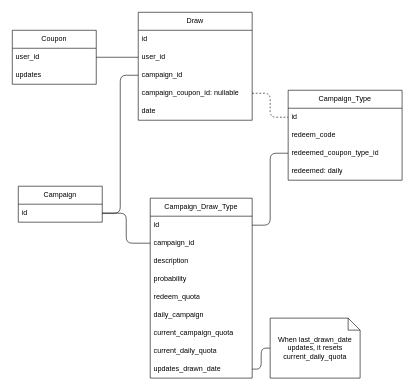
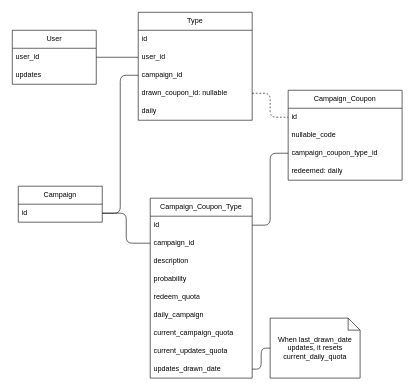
  <mxCell id="0" />
  <mxCell id="1" parent="0" />
- <mxCell id="2" value="Draw" style="swimlane;fontStyle=0;childLayout=stackLayout;horizontal=1;startSize=30;horizontalStack=0;resizeParent=1;resizeParentMax=0;resizeLast=0;collapsible=1;marginBottom=0;whiteSpace=wrap;html=1;" parent="1" vertex="1"><mxGeometry x="230" y="20" width="190" height="180" as="geometry" /></mxCell>
+ <mxCell id="2" value="Type" style="swimlane;fontStyle=0;childLayout=stackLayout;horizontal=1;startSize=30;horizontalStack=0;resizeParent=1;resizeParentMax=0;resizeLast=0;collapsible=1;marginBottom=0;whiteSpace=wrap;html=1;" parent="1" vertex="1"><mxGeometry x="230" y="20" width="190" height="180" as="geometry" /></mxCell>
  <mxCell id="3" value="id" style="text;strokeColor=none;fillColor=none;align=left;verticalAlign=middle;spacingLeft=4;spacingRight=4;overflow=hidden;points=[[0,0.5],[1,0.5]];portConstraint=eastwest;rotatable=0;whiteSpace=wrap;html=1;" parent="2" vertex="1"><mxGeometry y="30" width="190" height="30" as="geometry" /></mxCell>
  <mxCell id="4" value="user_id" style="text;strokeColor=none;fillColor=none;align=left;verticalAlign=middle;spacingLeft=4;spacingRight=4;overflow=hidden;points=[[0,0.5],[1,0.5]];portConstraint=eastwest;rotatable=0;whiteSpace=wrap;html=1;" parent="2" vertex="1"><mxGeometry y="60" width="190" height="30" as="geometry" /></mxCell>
  <mxCell id="5" value="campaign_id" style="text;strokeColor=none;fillColor=none;align=left;verticalAlign=middle;spacingLeft=4;spacingRight=4;overflow=hidden;points=[[0,0.5],[1,0.5]];portConstraint=eastwest;rotatable=0;whiteSpace=wrap;html=1;" parent="2" vertex="1"><mxGeometry y="90" width="190" height="30" as="geometry" /></mxCell>
- <mxCell id="6" value="campaign_coupon_id: nullable" style="text;strokeColor=none;fillColor=none;align=left;verticalAlign=middle;spacingLeft=4;spacingRight=4;overflow=hidden;points=[[0,0.5],[1,0.5]];portConstraint=eastwest;rotatable=0;whiteSpace=wrap;html=1;" parent="2" vertex="1"><mxGeometry y="120" width="190" height="30" as="geometry" /></mxCell>
- <mxCell id="7" value="date" style="text;strokeColor=none;fillColor=none;align=left;verticalAlign=middle;spacingLeft=4;spacingRight=4;overflow=hidden;points=[[0,0.5],[1,0.5]];portConstraint=eastwest;rotatable=0;whiteSpace=wrap;html=1;" vertex="1" parent="2"><mxGeometry y="150" width="190" height="30" as="geometry" /></mxCell>
- <mxCell id="8" value="Campaign_Type" style="swimlane;fontStyle=0;childLayout=stackLayout;horizontal=1;startSize=30;horizontalStack=0;resizeParent=1;resizeParentMax=0;resizeLast=0;collapsible=1;marginBottom=0;whiteSpace=wrap;html=1;" parent="1" vertex="1"><mxGeometry x="480" y="150" width="190" height="150" as="geometry" /></mxCell>
+ <mxCell id="6" value="drawn_coupon_id: nullable" style="text;strokeColor=none;fillColor=none;align=left;verticalAlign=middle;spacingLeft=4;spacingRight=4;overflow=hidden;points=[[0,0.5],[1,0.5]];portConstraint=eastwest;rotatable=0;whiteSpace=wrap;html=1;" parent="2" vertex="1"><mxGeometry y="120" width="190" height="30" as="geometry" /></mxCell>
+ <mxCell id="7" value="daily" style="text;strokeColor=none;fillColor=none;align=left;verticalAlign=middle;spacingLeft=4;spacingRight=4;overflow=hidden;points=[[0,0.5],[1,0.5]];portConstraint=eastwest;rotatable=0;whiteSpace=wrap;html=1;" vertex="1" parent="2"><mxGeometry y="150" width="190" height="30" as="geometry" /></mxCell>
+ <mxCell id="8" value="Campaign_Coupon" style="swimlane;fontStyle=0;childLayout=stackLayout;horizontal=1;startSize=30;horizontalStack=0;resizeParent=1;resizeParentMax=0;resizeLast=0;collapsible=1;marginBottom=0;whiteSpace=wrap;html=1;" parent="1" vertex="1"><mxGeometry x="480" y="150" width="190" height="150" as="geometry" /></mxCell>
  <mxCell id="9" value="id" style="text;strokeColor=none;fillColor=none;align=left;verticalAlign=middle;spacingLeft=4;spacingRight=4;overflow=hidden;points=[[0,0.5],[1,0.5]];portConstraint=eastwest;rotatable=0;whiteSpace=wrap;html=1;" parent="8" vertex="1"><mxGeometry y="30" width="190" height="30" as="geometry" /></mxCell>
- <mxCell id="10" value="redeem_code" style="text;strokeColor=none;fillColor=none;align=left;verticalAlign=middle;spacingLeft=4;spacingRight=4;overflow=hidden;points=[[0,0.5],[1,0.5]];portConstraint=eastwest;rotatable=0;whiteSpace=wrap;html=1;" parent="8" vertex="1"><mxGeometry y="60" width="190" height="30" as="geometry" /></mxCell>
- <mxCell id="11" value="redeemed_coupon_type_id" style="text;strokeColor=none;fillColor=none;align=left;verticalAlign=middle;spacingLeft=4;spacingRight=4;overflow=hidden;points=[[0,0.5],[1,0.5]];portConstraint=eastwest;rotatable=0;whiteSpace=wrap;html=1;" parent="8" vertex="1"><mxGeometry y="90" width="190" height="30" as="geometry" /></mxCell>
+ <mxCell id="10" value="nullable_code" style="text;strokeColor=none;fillColor=none;align=left;verticalAlign=middle;spacingLeft=4;spacingRight=4;overflow=hidden;points=[[0,0.5],[1,0.5]];portConstraint=eastwest;rotatable=0;whiteSpace=wrap;html=1;" parent="8" vertex="1"><mxGeometry y="60" width="190" height="30" as="geometry" /></mxCell>
+ <mxCell id="11" value="campaign_coupon_type_id" style="text;strokeColor=none;fillColor=none;align=left;verticalAlign=middle;spacingLeft=4;spacingRight=4;overflow=hidden;points=[[0,0.5],[1,0.5]];portConstraint=eastwest;rotatable=0;whiteSpace=wrap;html=1;" parent="8" vertex="1"><mxGeometry y="90" width="190" height="30" as="geometry" /></mxCell>
  <mxCell id="12" value="redeemed: daily" style="text;strokeColor=none;fillColor=none;align=left;verticalAlign=middle;spacingLeft=4;spacingRight=4;overflow=hidden;points=[[0,0.5],[1,0.5]];portConstraint=eastwest;rotatable=0;whiteSpace=wrap;html=1;" parent="8" vertex="1"><mxGeometry y="120" width="190" height="30" as="geometry" /></mxCell>
- <mxCell id="13" value="Coupon" style="swimlane;fontStyle=0;childLayout=stackLayout;horizontal=1;startSize=30;horizontalStack=0;resizeParent=1;resizeParentMax=0;resizeLast=0;collapsible=1;marginBottom=0;whiteSpace=wrap;html=1;" parent="1" vertex="1"><mxGeometry x="20" y="50" width="140" height="90" as="geometry" /></mxCell>
+ <mxCell id="13" value="User" style="swimlane;fontStyle=0;childLayout=stackLayout;horizontal=1;startSize=30;horizontalStack=0;resizeParent=1;resizeParentMax=0;resizeLast=0;collapsible=1;marginBottom=0;whiteSpace=wrap;html=1;" parent="1" vertex="1"><mxGeometry x="20" y="50" width="140" height="90" as="geometry" /></mxCell>
  <mxCell id="14" value="user_id" style="text;strokeColor=none;fillColor=none;align=left;verticalAlign=middle;spacingLeft=4;spacingRight=4;overflow=hidden;points=[[0,0.5],[1,0.5]];portConstraint=eastwest;rotatable=0;whiteSpace=wrap;html=1;" parent="13" vertex="1"><mxGeometry y="30" width="140" height="30" as="geometry" /></mxCell>
  <mxCell id="15" value="updates" style="text;strokeColor=none;fillColor=none;align=left;verticalAlign=middle;spacingLeft=4;spacingRight=4;overflow=hidden;points=[[0,0.5],[1,0.5]];portConstraint=eastwest;rotatable=0;whiteSpace=wrap;html=1;" parent="13" vertex="1"><mxGeometry y="60" width="140" height="30" as="geometry" /></mxCell>
  <mxCell id="16" style="edgeStyle=orthogonalEdgeStyle;html=1;exitX=1;exitY=0.5;exitDx=0;exitDy=0;entryX=0;entryY=0.5;entryDx=0;entryDy=0;endArrow=none;endFill=0;" parent="1" source="14" target="4" edge="1"><mxGeometry relative="1" as="geometry" /></mxCell>
  <mxCell id="17" value="Campaign" style="swimlane;fontStyle=0;childLayout=stackLayout;horizontal=1;startSize=30;horizontalStack=0;resizeParent=1;resizeParentMax=0;resizeLast=0;collapsible=1;marginBottom=0;whiteSpace=wrap;html=1;" parent="1" vertex="1"><mxGeometry x="30" y="310" width="140" height="60" as="geometry" /></mxCell>
  <mxCell id="18" value="id" style="text;strokeColor=none;fillColor=none;align=left;verticalAlign=middle;spacingLeft=4;spacingRight=4;overflow=hidden;points=[[0,0.5],[1,0.5]];portConstraint=eastwest;rotatable=0;whiteSpace=wrap;html=1;" parent="17" vertex="1"><mxGeometry y="30" width="140" height="30" as="geometry" /></mxCell>
- <mxCell id="19" value="Campaign_Draw_Type" style="swimlane;fontStyle=0;childLayout=stackLayout;horizontal=1;startSize=30;horizontalStack=0;resizeParent=1;resizeParentMax=0;resizeLast=0;collapsible=1;marginBottom=0;whiteSpace=wrap;html=1;" parent="1" vertex="1"><mxGeometry x="250" y="330" width="170" height="300" as="geometry" /></mxCell>
+ <mxCell id="19" value="Campaign_Coupon_Type" style="swimlane;fontStyle=0;childLayout=stackLayout;horizontal=1;startSize=30;horizontalStack=0;resizeParent=1;resizeParentMax=0;resizeLast=0;collapsible=1;marginBottom=0;whiteSpace=wrap;html=1;" parent="1" vertex="1"><mxGeometry x="250" y="330" width="170" height="300" as="geometry" /></mxCell>
  <mxCell id="20" value="id" style="text;strokeColor=none;fillColor=none;align=left;verticalAlign=middle;spacingLeft=4;spacingRight=4;overflow=hidden;points=[[0,0.5],[1,0.5]];portConstraint=eastwest;rotatable=0;whiteSpace=wrap;html=1;" parent="19" vertex="1"><mxGeometry y="30" width="170" height="30" as="geometry" /></mxCell>
  <mxCell id="21" value="campaign_id" style="text;strokeColor=none;fillColor=none;align=left;verticalAlign=middle;spacingLeft=4;spacingRight=4;overflow=hidden;points=[[0,0.5],[1,0.5]];portConstraint=eastwest;rotatable=0;whiteSpace=wrap;html=1;" parent="19" vertex="1"><mxGeometry y="60" width="170" height="30" as="geometry" /></mxCell>
  <mxCell id="22" value="description" style="text;strokeColor=none;fillColor=none;align=left;verticalAlign=middle;spacingLeft=4;spacingRight=4;overflow=hidden;points=[[0,0.5],[1,0.5]];portConstraint=eastwest;rotatable=0;whiteSpace=wrap;html=1;" vertex="1" parent="19"><mxGeometry y="90" width="170" height="30" as="geometry" /></mxCell>
  <mxCell id="23" value="probability" style="text;strokeColor=none;fillColor=none;align=left;verticalAlign=middle;spacingLeft=4;spacingRight=4;overflow=hidden;points=[[0,0.5],[1,0.5]];portConstraint=eastwest;rotatable=0;whiteSpace=wrap;html=1;" parent="19" vertex="1"><mxGeometry y="120" width="170" height="30" as="geometry" /></mxCell>
  <mxCell id="24" value="redeem_quota" style="text;strokeColor=none;fillColor=none;align=left;verticalAlign=middle;spacingLeft=4;spacingRight=4;overflow=hidden;points=[[0,0.5],[1,0.5]];portConstraint=eastwest;rotatable=0;whiteSpace=wrap;html=1;" parent="19" vertex="1"><mxGeometry y="150" width="170" height="30" as="geometry" /></mxCell>
  <mxCell id="25" value="daily_campaign" style="text;strokeColor=none;fillColor=none;align=left;verticalAlign=middle;spacingLeft=4;spacingRight=4;overflow=hidden;points=[[0,0.5],[1,0.5]];portConstraint=eastwest;rotatable=0;whiteSpace=wrap;html=1;" vertex="1" parent="19"><mxGeometry y="180" width="170" height="30" as="geometry" /></mxCell>
  <mxCell id="26" value="current_campaign_quota" style="text;strokeColor=none;fillColor=none;align=left;verticalAlign=middle;spacingLeft=4;spacingRight=4;overflow=hidden;points=[[0,0.5],[1,0.5]];portConstraint=eastwest;rotatable=0;whiteSpace=wrap;html=1;" vertex="1" parent="19"><mxGeometry y="210" width="170" height="30" as="geometry" /></mxCell>
- <mxCell id="27" value="current_daily_quota" style="text;strokeColor=none;fillColor=none;align=left;verticalAlign=middle;spacingLeft=4;spacingRight=4;overflow=hidden;points=[[0,0.5],[1,0.5]];portConstraint=eastwest;rotatable=0;whiteSpace=wrap;html=1;" vertex="1" parent="19"><mxGeometry y="240" width="170" height="30" as="geometry" /></mxCell>
+ <mxCell id="27" value="current_updates_quota" style="text;strokeColor=none;fillColor=none;align=left;verticalAlign=middle;spacingLeft=4;spacingRight=4;overflow=hidden;points=[[0,0.5],[1,0.5]];portConstraint=eastwest;rotatable=0;whiteSpace=wrap;html=1;" vertex="1" parent="19"><mxGeometry y="240" width="170" height="30" as="geometry" /></mxCell>
  <mxCell id="28" value="updates_drawn_date" style="text;strokeColor=none;fillColor=none;align=left;verticalAlign=middle;spacingLeft=4;spacingRight=4;overflow=hidden;points=[[0,0.5],[1,0.5]];portConstraint=eastwest;rotatable=0;whiteSpace=wrap;html=1;" vertex="1" parent="19"><mxGeometry y="270" width="170" height="30" as="geometry" /></mxCell>
  <mxCell id="29" style="edgeStyle=orthogonalEdgeStyle;html=1;exitX=1;exitY=0.5;exitDx=0;exitDy=0;entryX=0;entryY=0.5;entryDx=0;entryDy=0;endArrow=none;endFill=0;" parent="1" source="18" target="21" edge="1"><mxGeometry relative="1" as="geometry" /></mxCell>
  <mxCell id="30" style="edgeStyle=orthogonalEdgeStyle;html=1;exitX=0;exitY=0.5;exitDx=0;exitDy=0;entryX=1;entryY=0.5;entryDx=0;entryDy=0;endArrow=none;endFill=0;" parent="1" source="5" target="18" edge="1"><mxGeometry relative="1" as="geometry" /></mxCell>
  <mxCell id="31" style="edgeStyle=orthogonalEdgeStyle;html=1;exitX=1;exitY=0.5;exitDx=0;exitDy=0;entryX=0;entryY=0.5;entryDx=0;entryDy=0;endArrow=none;endFill=0;dashed=1;" parent="1" source="6" target="9" edge="1"><mxGeometry relative="1" as="geometry" /></mxCell>
  <mxCell id="32" style="edgeStyle=orthogonalEdgeStyle;html=1;exitX=0;exitY=0.5;exitDx=0;exitDy=0;entryX=1;entryY=0.5;entryDx=0;entryDy=0;endArrow=none;endFill=0;" edge="1" parent="1" source="11" target="20"><mxGeometry relative="1" as="geometry" /></mxCell>
  <mxCell id="33" style="edgeStyle=orthogonalEdgeStyle;html=1;exitX=0;exitY=0.5;exitDx=0;exitDy=0;exitPerimeter=0;entryX=1;entryY=0.5;entryDx=0;entryDy=0;endArrow=none;endFill=0;" edge="1" parent="1" source="34" target="28"><mxGeometry relative="1" as="geometry" /></mxCell>
  <mxCell id="34" value="When last_drawn_date updates, it resets current_daily_quota" style="shape=note;size=20;whiteSpace=wrap;html=1;" vertex="1" parent="1"><mxGeometry x="450" y="530" width="150" height="100" as="geometry" /></mxCell>
